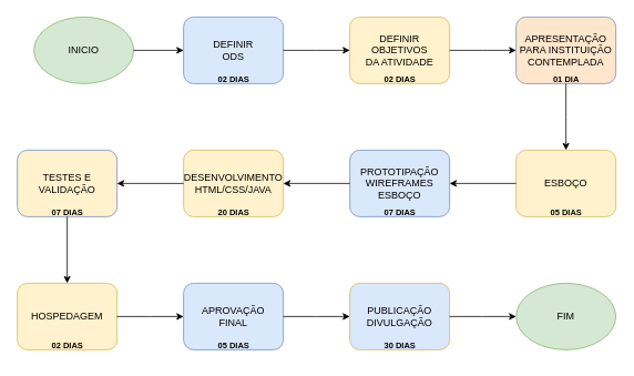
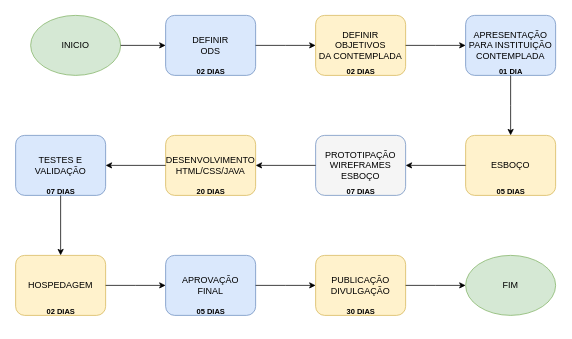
  <mxCell id="0" />
  <mxCell id="1" parent="0" />
  <mxCell id="2" value="INICIO" style="ellipse;whiteSpace=wrap;html=1;fillColor=#d5e8d4;strokeColor=#82b366;" vertex="1" parent="1"><mxGeometry x="40" y="20" width="120" height="80" as="geometry" /></mxCell>
  <mxCell id="3" value="" style="endArrow=classic;html=1;rounded=0;exitX=1;exitY=0.5;exitDx=0;exitDy=0;" edge="1" parent="1" source="2"><mxGeometry width="50" height="50" relative="1" as="geometry"><mxPoint x="340" y="370" as="sourcePoint" /><mxPoint x="220" y="60" as="targetPoint" /></mxGeometry></mxCell>
  <mxCell id="4" value="DEFINIR&lt;div&gt;ODS&lt;/div&gt;" style="rounded=1;whiteSpace=wrap;html=1;fillColor=#dae8fc;strokeColor=#6c8ebf;" vertex="1" parent="1"><mxGeometry x="220" y="20" width="120" height="80" as="geometry" /></mxCell>
  <mxCell id="5" value="" style="edgeStyle=orthogonalEdgeStyle;rounded=0;orthogonalLoop=1;jettySize=auto;html=1;exitX=1;exitY=0.5;exitDx=0;exitDy=0;" edge="1" parent="1" source="4"><mxGeometry relative="1" as="geometry"><mxPoint x="230" y="70" as="sourcePoint" /><mxPoint x="420" y="60" as="targetPoint" /></mxGeometry></mxCell>
- <mxCell id="6" value="DEFINIR&lt;div&gt;OBJETIVOS&lt;/div&gt;&lt;div&gt;DA ATIVIDADE&lt;/div&gt;" style="rounded=1;whiteSpace=wrap;html=1;fillColor=#fff2cc;strokeColor=#d6b656;" vertex="1" parent="1"><mxGeometry x="420" y="20" width="120" height="80" as="geometry" /></mxCell>
+ <mxCell id="6" value="DEFINIR&lt;div&gt;OBJETIVOS&lt;/div&gt;&lt;div&gt;DA CONTEMPLADA&lt;/div&gt;" style="rounded=1;whiteSpace=wrap;html=1;fillColor=#fff2cc;strokeColor=#d6b656;" vertex="1" parent="1"><mxGeometry x="420" y="20" width="120" height="80" as="geometry" /></mxCell>
  <mxCell id="7" value="" style="edgeStyle=orthogonalEdgeStyle;rounded=0;orthogonalLoop=1;jettySize=auto;html=1;exitX=1;exitY=0.5;exitDx=0;exitDy=0;" edge="1" parent="1" source="6"><mxGeometry relative="1" as="geometry"><mxPoint x="350" y="70" as="sourcePoint" /><mxPoint x="620" y="60" as="targetPoint" /></mxGeometry></mxCell>
- <mxCell id="8" value="APRESENTAÇÃO&lt;div&gt;PARA INSTITUIÇÃO&lt;/div&gt;&lt;div&gt;CONTEMPLADA&lt;/div&gt;" style="rounded=1;whiteSpace=wrap;html=1;fillColor=#ffe6cc;strokeColor=#6c8ebf;" vertex="1" parent="1"><mxGeometry x="620" y="20" width="120" height="80" as="geometry" /></mxCell>
+ <mxCell id="8" value="APRESENTAÇÃO&lt;div&gt;PARA INSTITUIÇÃO&lt;/div&gt;&lt;div&gt;CONTEMPLADA&lt;/div&gt;" style="rounded=1;whiteSpace=wrap;html=1;fillColor=#dae8fc;strokeColor=#6c8ebf;" vertex="1" parent="1"><mxGeometry x="620" y="20" width="120" height="80" as="geometry" /></mxCell>
  <mxCell id="9" value="" style="edgeStyle=orthogonalEdgeStyle;rounded=0;orthogonalLoop=1;jettySize=auto;html=1;exitX=0.5;exitY=1;exitDx=0;exitDy=0;" edge="1" parent="1" source="8"><mxGeometry relative="1" as="geometry"><mxPoint x="550" y="70" as="sourcePoint" /><mxPoint x="680" y="180" as="targetPoint" /></mxGeometry></mxCell>
  <mxCell id="10" value="ESBOÇO" style="rounded=1;whiteSpace=wrap;html=1;fillColor=#fff2cc;strokeColor=#d6b656;" vertex="1" parent="1"><mxGeometry x="620" y="180" width="120" height="80" as="geometry" /></mxCell>
  <mxCell id="11" value="" style="edgeStyle=orthogonalEdgeStyle;rounded=0;orthogonalLoop=1;jettySize=auto;html=1;exitX=0;exitY=0.5;exitDx=0;exitDy=0;" edge="1" parent="1" source="10"><mxGeometry relative="1" as="geometry"><mxPoint x="610" y="220" as="sourcePoint" /><mxPoint x="540" y="220" as="targetPoint" /></mxGeometry></mxCell>
- <mxCell id="12" value="PROTOTIPAÇÃO&lt;div&gt;WIREFRAMES&lt;/div&gt;&lt;div&gt;ESBOÇO&lt;/div&gt;" style="rounded=1;whiteSpace=wrap;html=1;fillColor=#dae8fc;strokeColor=#6c8ebf;" vertex="1" parent="1"><mxGeometry x="420" y="180" width="120" height="80" as="geometry" /></mxCell>
+ <mxCell id="12" value="PROTOTIPAÇÃO&lt;div&gt;WIREFRAMES&lt;/div&gt;&lt;div&gt;ESBOÇO&lt;/div&gt;" style="rounded=1;whiteSpace=wrap;html=1;fillColor=#f5f5f5;strokeColor=#6c8ebf;" vertex="1" parent="1"><mxGeometry x="420" y="180" width="120" height="80" as="geometry" /></mxCell>
  <mxCell id="13" value="" style="edgeStyle=orthogonalEdgeStyle;rounded=0;orthogonalLoop=1;jettySize=auto;html=1;exitX=0;exitY=0.5;exitDx=0;exitDy=0;" edge="1" parent="1" source="12"><mxGeometry relative="1" as="geometry"><mxPoint x="630" y="230" as="sourcePoint" /><mxPoint x="340" y="220" as="targetPoint" /></mxGeometry></mxCell>
  <mxCell id="14" value="&lt;b&gt;&lt;font style=&quot;font-size: 10px;&quot;&gt;02 DIAS&lt;/font&gt;&lt;/b&gt;" style="text;html=1;align=center;verticalAlign=middle;resizable=0;points=[];autosize=1;strokeColor=none;fillColor=none;" vertex="1" parent="1"><mxGeometry x="250" y="80" width="60" height="30" as="geometry" /></mxCell>
  <mxCell id="15" value="&lt;b&gt;&lt;font style=&quot;font-size: 10px;&quot;&gt;02 DIAS&lt;/font&gt;&lt;/b&gt;" style="text;html=1;align=center;verticalAlign=middle;resizable=0;points=[];autosize=1;strokeColor=none;fillColor=none;" vertex="1" parent="1"><mxGeometry x="450" y="80" width="60" height="30" as="geometry" /></mxCell>
  <mxCell id="16" value="&lt;b&gt;&lt;font style=&quot;font-size: 10px;&quot;&gt;01 DIA&lt;/font&gt;&lt;/b&gt;" style="text;html=1;align=center;verticalAlign=middle;resizable=0;points=[];autosize=1;strokeColor=none;fillColor=none;" vertex="1" parent="1"><mxGeometry x="655" y="80" width="50" height="30" as="geometry" /></mxCell>
  <mxCell id="17" value="&lt;b&gt;&lt;font style=&quot;font-size: 10px;&quot;&gt;05 DIAS&lt;/font&gt;&lt;/b&gt;" style="text;html=1;align=center;verticalAlign=middle;resizable=0;points=[];autosize=1;strokeColor=none;fillColor=none;" vertex="1" parent="1"><mxGeometry x="650" y="240" width="60" height="30" as="geometry" /></mxCell>
  <mxCell id="18" value="&lt;b&gt;&lt;font style=&quot;font-size: 10px;&quot;&gt;07 DIAS&lt;/font&gt;&lt;/b&gt;" style="text;html=1;align=center;verticalAlign=middle;resizable=0;points=[];autosize=1;strokeColor=none;fillColor=none;" vertex="1" parent="1"><mxGeometry x="450" y="240" width="60" height="30" as="geometry" /></mxCell>
  <mxCell id="19" value="DESENVOLVIMENTO&lt;div&gt;HTML/CSS/JAVA&lt;/div&gt;" style="rounded=1;whiteSpace=wrap;html=1;fillColor=#fff2cc;strokeColor=#d6b656;" vertex="1" parent="1"><mxGeometry x="220" y="180" width="120" height="80" as="geometry" /></mxCell>
  <mxCell id="20" value="&lt;b&gt;&lt;font style=&quot;font-size: 10px;&quot;&gt;20 DIAS&lt;/font&gt;&lt;/b&gt;" style="text;html=1;align=center;verticalAlign=middle;resizable=0;points=[];autosize=1;strokeColor=none;fillColor=none;" vertex="1" parent="1"><mxGeometry x="250" y="240" width="60" height="30" as="geometry" /></mxCell>
- <mxCell id="21" value="TESTES E VALIDAÇÃO" style="rounded=1;whiteSpace=wrap;html=1;fillColor=#fff2cc;strokeColor=#6c8ebf;" vertex="1" parent="1"><mxGeometry x="20" y="180" width="120" height="80" as="geometry" /></mxCell>
+ <mxCell id="21" value="TESTES E VALIDAÇÃO" style="rounded=1;whiteSpace=wrap;html=1;fillColor=#dae8fc;strokeColor=#6c8ebf;" vertex="1" parent="1"><mxGeometry x="20" y="180" width="120" height="80" as="geometry" /></mxCell>
  <mxCell id="22" value="" style="edgeStyle=orthogonalEdgeStyle;rounded=0;orthogonalLoop=1;jettySize=auto;html=1;exitX=0;exitY=0.5;exitDx=0;exitDy=0;" edge="1" parent="1" source="19"><mxGeometry relative="1" as="geometry"><mxPoint x="430" y="230" as="sourcePoint" /><mxPoint x="140" y="220" as="targetPoint" /></mxGeometry></mxCell>
  <mxCell id="23" value="&lt;b&gt;&lt;font style=&quot;font-size: 10px;&quot;&gt;07 DIAS&lt;/font&gt;&lt;/b&gt;" style="text;html=1;align=center;verticalAlign=middle;resizable=0;points=[];autosize=1;strokeColor=none;fillColor=none;" vertex="1" parent="1"><mxGeometry x="50" y="240" width="60" height="30" as="geometry" /></mxCell>
  <mxCell id="24" value="" style="edgeStyle=orthogonalEdgeStyle;rounded=0;orthogonalLoop=1;jettySize=auto;html=1;" edge="1" parent="1"><mxGeometry relative="1" as="geometry"><mxPoint x="80" y="260" as="sourcePoint" /><mxPoint x="80" y="340" as="targetPoint" /></mxGeometry></mxCell>
  <mxCell id="25" value="HOSPEDAGEM" style="rounded=1;whiteSpace=wrap;html=1;fillColor=#fff2cc;strokeColor=#d6b656;" vertex="1" parent="1"><mxGeometry x="20" y="340" width="120" height="80" as="geometry" /></mxCell>
  <mxCell id="26" value="&lt;b&gt;&lt;font style=&quot;font-size: 10px;&quot;&gt;02 DIAS&lt;/font&gt;&lt;/b&gt;" style="text;html=1;align=center;verticalAlign=middle;resizable=0;points=[];autosize=1;strokeColor=none;fillColor=none;" vertex="1" parent="1"><mxGeometry x="50" y="400" width="60" height="30" as="geometry" /></mxCell>
  <mxCell id="27" value="" style="edgeStyle=orthogonalEdgeStyle;rounded=0;orthogonalLoop=1;jettySize=auto;html=1;exitX=1;exitY=0.5;exitDx=0;exitDy=0;" edge="1" parent="1" source="25"><mxGeometry relative="1" as="geometry"><mxPoint x="90" y="270" as="sourcePoint" /><mxPoint x="220" y="380" as="targetPoint" /></mxGeometry></mxCell>
  <mxCell id="28" value="APROVAÇÃO&lt;div&gt;FINAL&lt;/div&gt;" style="rounded=1;whiteSpace=wrap;html=1;fillColor=#dae8fc;strokeColor=#6c8ebf;" vertex="1" parent="1"><mxGeometry x="220" y="340" width="120" height="80" as="geometry" /></mxCell>
  <mxCell id="29" value="&lt;b&gt;&lt;font style=&quot;font-size: 10px;&quot;&gt;05 DIAS&lt;/font&gt;&lt;/b&gt;" style="text;html=1;align=center;verticalAlign=middle;resizable=0;points=[];autosize=1;strokeColor=none;fillColor=none;" vertex="1" parent="1"><mxGeometry x="250" y="400" width="60" height="30" as="geometry" /></mxCell>
  <mxCell id="30" value="" style="edgeStyle=orthogonalEdgeStyle;rounded=0;orthogonalLoop=1;jettySize=auto;html=1;exitX=1;exitY=0.5;exitDx=0;exitDy=0;" edge="1" parent="1" source="28"><mxGeometry relative="1" as="geometry"><mxPoint x="150" y="390" as="sourcePoint" /><mxPoint x="420" y="380" as="targetPoint" /></mxGeometry></mxCell>
- <mxCell id="31" value="PUBLICAÇÃO&lt;div&gt;DIVULGAÇÃO&lt;/div&gt;" style="rounded=1;whiteSpace=wrap;html=1;fillColor=#dae8fc;strokeColor=#d6b656;" vertex="1" parent="1"><mxGeometry x="420" y="340" width="120" height="80" as="geometry" /></mxCell>
+ <mxCell id="31" value="PUBLICAÇÃO&lt;div&gt;DIVULGAÇÃO&lt;/div&gt;" style="rounded=1;whiteSpace=wrap;html=1;fillColor=#fff2cc;strokeColor=#d6b656;" vertex="1" parent="1"><mxGeometry x="420" y="340" width="120" height="80" as="geometry" /></mxCell>
  <mxCell id="32" value="&lt;b&gt;&lt;font style=&quot;font-size: 10px;&quot;&gt;30 DIAS&lt;/font&gt;&lt;/b&gt;" style="text;html=1;align=center;verticalAlign=middle;resizable=0;points=[];autosize=1;strokeColor=none;fillColor=none;" vertex="1" parent="1"><mxGeometry x="450" y="400" width="60" height="30" as="geometry" /></mxCell>
  <mxCell id="33" value="" style="edgeStyle=orthogonalEdgeStyle;rounded=0;orthogonalLoop=1;jettySize=auto;html=1;exitX=1;exitY=0.5;exitDx=0;exitDy=0;" edge="1" parent="1" source="31"><mxGeometry relative="1" as="geometry"><mxPoint x="350" y="390" as="sourcePoint" /><mxPoint x="620" y="380" as="targetPoint" /></mxGeometry></mxCell>
  <mxCell id="34" value="FIM" style="ellipse;whiteSpace=wrap;html=1;fillColor=#d5e8d4;strokeColor=#82b366;" vertex="1" parent="1"><mxGeometry x="620" y="340" width="120" height="80" as="geometry" /></mxCell>
